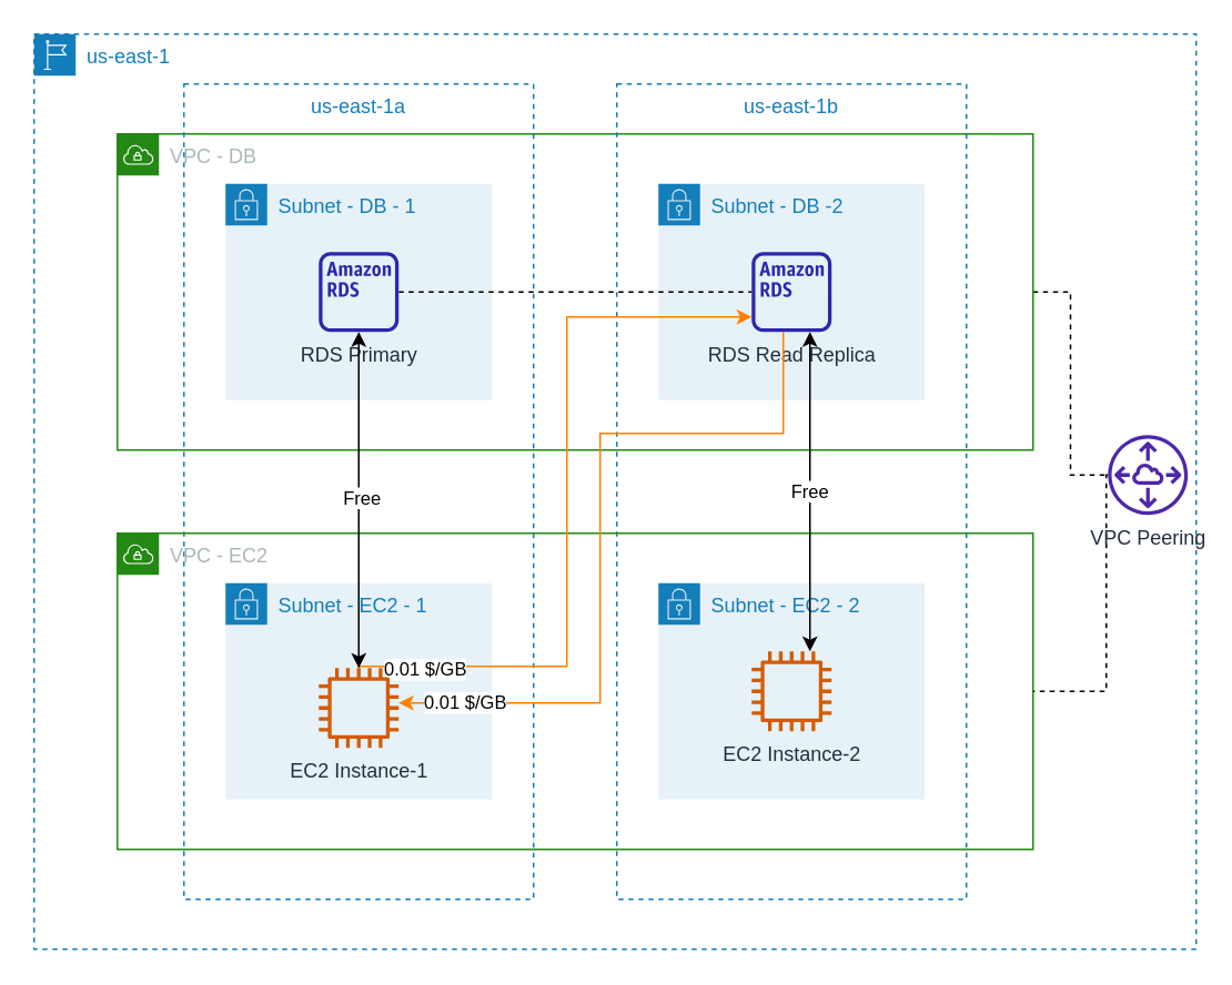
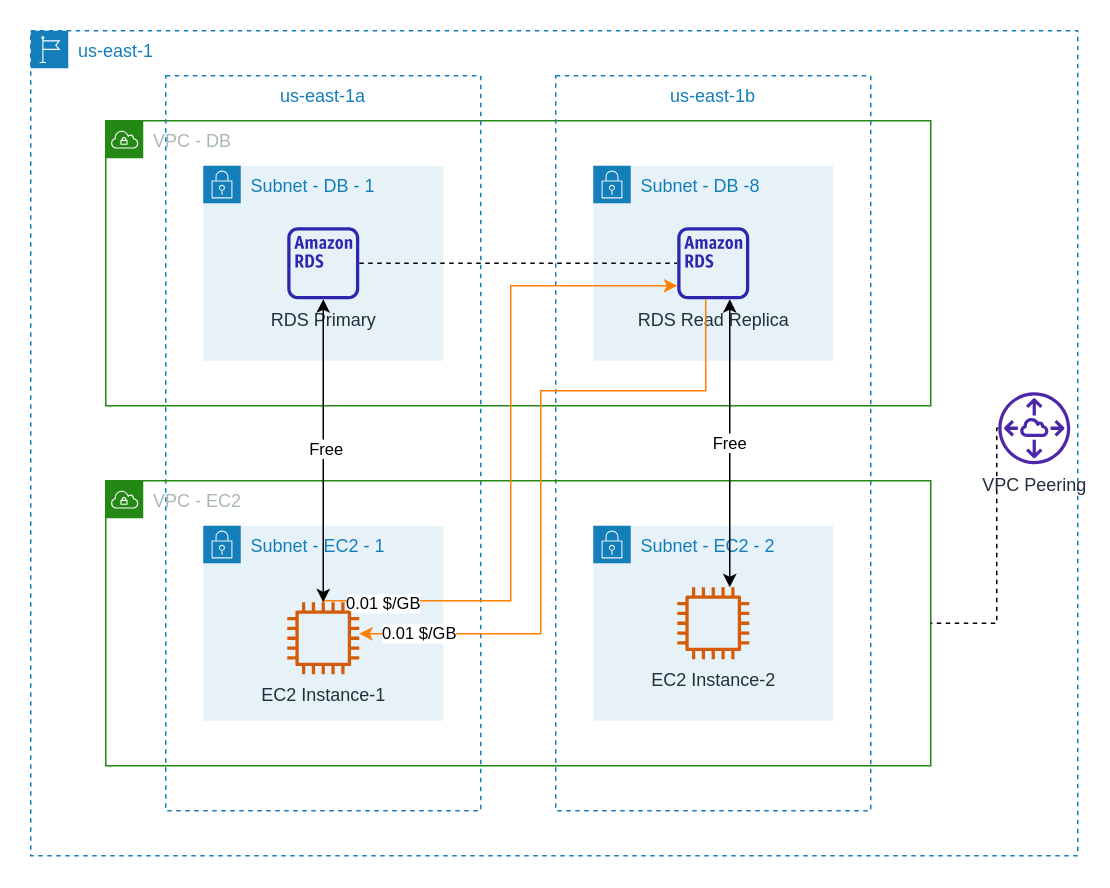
  <mxCell id="0" />
  <mxCell id="1" parent="0" />
- <mxCell id="2" style="edgeStyle=orthogonalEdgeStyle;rounded=0;orthogonalLoop=1;jettySize=auto;html=1;startArrow=none;startFill=0;endArrow=none;endFill=0;dashed=1;" parent="1" source="3" target="26" edge="1"><mxGeometry relative="1" as="geometry" /></mxCell>
  <mxCell id="3" value="VPC - DB" style="points=[[0,0],[0.25,0],[0.5,0],[0.75,0],[1,0],[1,0.25],[1,0.5],[1,0.75],[1,1],[0.75,1],[0.5,1],[0.25,1],[0,1],[0,0.75],[0,0.5],[0,0.25]];outlineConnect=0;gradientColor=none;html=1;whiteSpace=wrap;fontSize=12;fontStyle=0;container=1;pointerEvents=0;collapsible=0;recursiveResize=0;shape=mxgraph.aws4.group;grIcon=mxgraph.aws4.group_vpc;strokeColor=#248814;fillColor=none;verticalAlign=top;align=left;spacingLeft=30;fontColor=#AAB7B8;dashed=0;" parent="1" vertex="1"><mxGeometry x="70" y="80" width="550" height="190" as="geometry" /></mxCell>
  <mxCell id="4" value="us-east-1" style="points=[[0,0],[0.25,0],[0.5,0],[0.75,0],[1,0],[1,0.25],[1,0.5],[1,0.75],[1,1],[0.75,1],[0.5,1],[0.25,1],[0,1],[0,0.75],[0,0.5],[0,0.25]];outlineConnect=0;gradientColor=none;html=1;whiteSpace=wrap;fontSize=12;fontStyle=0;container=0;pointerEvents=0;collapsible=0;recursiveResize=0;shape=mxgraph.aws4.group;grIcon=mxgraph.aws4.group_region;strokeColor=#147EBA;fillColor=none;verticalAlign=top;align=left;spacingLeft=30;fontColor=#147EBA;dashed=1;" parent="1" vertex="1"><mxGeometry x="20" y="20" width="698" height="550" as="geometry" /></mxCell>
  <mxCell id="5" value="us-east-1b" style="fillColor=none;strokeColor=#147EBA;dashed=1;verticalAlign=top;fontStyle=0;fontColor=#147EBA;" parent="1" vertex="1"><mxGeometry x="370" y="50" width="210" height="490" as="geometry" /></mxCell>
- <mxCell id="6" value="Subnet - DB -2" style="points=[[0,0],[0.25,0],[0.5,0],[0.75,0],[1,0],[1,0.25],[1,0.5],[1,0.75],[1,1],[0.75,1],[0.5,1],[0.25,1],[0,1],[0,0.75],[0,0.5],[0,0.25]];outlineConnect=0;gradientColor=none;html=1;whiteSpace=wrap;fontSize=12;fontStyle=0;container=0;pointerEvents=0;collapsible=0;recursiveResize=0;shape=mxgraph.aws4.group;grIcon=mxgraph.aws4.group_security_group;grStroke=0;strokeColor=#147EBA;fillColor=#E6F2F8;verticalAlign=top;align=left;spacingLeft=30;fontColor=#147EBA;dashed=0;" parent="1" vertex="1"><mxGeometry x="395" y="110" width="160" height="130" as="geometry" /></mxCell>
+ <mxCell id="6" value="Subnet - DB -8" style="points=[[0,0],[0.25,0],[0.5,0],[0.75,0],[1,0],[1,0.25],[1,0.5],[1,0.75],[1,1],[0.75,1],[0.5,1],[0.25,1],[0,1],[0,0.75],[0,0.5],[0,0.25]];outlineConnect=0;gradientColor=none;html=1;whiteSpace=wrap;fontSize=12;fontStyle=0;container=0;pointerEvents=0;collapsible=0;recursiveResize=0;shape=mxgraph.aws4.group;grIcon=mxgraph.aws4.group_security_group;grStroke=0;strokeColor=#147EBA;fillColor=#E6F2F8;verticalAlign=top;align=left;spacingLeft=30;fontColor=#147EBA;dashed=0;" parent="1" vertex="1"><mxGeometry x="395" y="110" width="160" height="130" as="geometry" /></mxCell>
  <mxCell id="7" value="us-east-1a" style="fillColor=none;strokeColor=#147EBA;dashed=1;verticalAlign=top;fontStyle=0;fontColor=#147EBA;" parent="1" vertex="1"><mxGeometry x="110" y="50" width="210" height="490" as="geometry" /></mxCell>
  <mxCell id="8" value="Subnet - DB - 1" style="points=[[0,0],[0.25,0],[0.5,0],[0.75,0],[1,0],[1,0.25],[1,0.5],[1,0.75],[1,1],[0.75,1],[0.5,1],[0.25,1],[0,1],[0,0.75],[0,0.5],[0,0.25]];outlineConnect=0;gradientColor=none;html=1;whiteSpace=wrap;fontSize=12;fontStyle=0;container=0;pointerEvents=0;collapsible=0;recursiveResize=0;shape=mxgraph.aws4.group;grIcon=mxgraph.aws4.group_security_group;grStroke=0;strokeColor=#147EBA;fillColor=#E6F2F8;verticalAlign=top;align=left;spacingLeft=30;fontColor=#147EBA;dashed=0;" parent="1" vertex="1"><mxGeometry x="135" y="110" width="160" height="130" as="geometry" /></mxCell>
  <mxCell id="9" style="edgeStyle=orthogonalEdgeStyle;rounded=0;orthogonalLoop=1;jettySize=auto;html=1;endArrow=none;endFill=0;dashed=1;" parent="1" source="10" target="11" edge="1"><mxGeometry relative="1" as="geometry" /></mxCell>
  <mxCell id="10" value="RDS Primary" style="sketch=0;outlineConnect=0;fontColor=#232F3E;gradientColor=none;fillColor=#2E27AD;strokeColor=none;dashed=0;verticalLabelPosition=bottom;verticalAlign=top;align=center;html=1;fontSize=12;fontStyle=0;aspect=fixed;pointerEvents=1;shape=mxgraph.aws4.rds_instance_alt;" parent="1" vertex="1"><mxGeometry x="191" y="151" width="48" height="48" as="geometry" /></mxCell>
  <mxCell id="11" value="RDS Read Replica" style="sketch=0;outlineConnect=0;fontColor=#232F3E;gradientColor=none;fillColor=#2E27AD;strokeColor=none;dashed=0;verticalLabelPosition=bottom;verticalAlign=top;align=center;html=1;fontSize=12;fontStyle=0;aspect=fixed;pointerEvents=1;shape=mxgraph.aws4.rds_instance_alt;" parent="1" vertex="1"><mxGeometry x="451" y="151" width="48" height="48" as="geometry" /></mxCell>
  <mxCell id="12" value="VPC - EC2" style="points=[[0,0],[0.25,0],[0.5,0],[0.75,0],[1,0],[1,0.25],[1,0.5],[1,0.75],[1,1],[0.75,1],[0.5,1],[0.25,1],[0,1],[0,0.75],[0,0.5],[0,0.25]];outlineConnect=0;gradientColor=none;html=1;whiteSpace=wrap;fontSize=12;fontStyle=0;container=0;pointerEvents=0;collapsible=0;recursiveResize=0;shape=mxgraph.aws4.group;grIcon=mxgraph.aws4.group_vpc;strokeColor=#248814;fillColor=none;verticalAlign=top;align=left;spacingLeft=30;fontColor=#AAB7B8;dashed=0;" parent="1" vertex="1"><mxGeometry x="70" y="320" width="550" height="190" as="geometry" /></mxCell>
  <mxCell id="13" value="Subnet - EC2 - 1" style="points=[[0,0],[0.25,0],[0.5,0],[0.75,0],[1,0],[1,0.25],[1,0.5],[1,0.75],[1,1],[0.75,1],[0.5,1],[0.25,1],[0,1],[0,0.75],[0,0.5],[0,0.25]];outlineConnect=0;gradientColor=none;html=1;whiteSpace=wrap;fontSize=12;fontStyle=0;container=0;pointerEvents=0;collapsible=0;recursiveResize=0;shape=mxgraph.aws4.group;grIcon=mxgraph.aws4.group_security_group;grStroke=0;strokeColor=#147EBA;fillColor=#E6F2F8;verticalAlign=top;align=left;spacingLeft=30;fontColor=#147EBA;dashed=0;" parent="1" vertex="1"><mxGeometry x="135" y="350" width="160" height="130" as="geometry" /></mxCell>
  <mxCell id="14" value="Subnet - EC2 - 2" style="points=[[0,0],[0.25,0],[0.5,0],[0.75,0],[1,0],[1,0.25],[1,0.5],[1,0.75],[1,1],[0.75,1],[0.5,1],[0.25,1],[0,1],[0,0.75],[0,0.5],[0,0.25]];outlineConnect=0;gradientColor=none;html=1;whiteSpace=wrap;fontSize=12;fontStyle=0;container=0;pointerEvents=0;collapsible=0;recursiveResize=0;shape=mxgraph.aws4.group;grIcon=mxgraph.aws4.group_security_group;grStroke=0;strokeColor=#147EBA;fillColor=#E6F2F8;verticalAlign=top;align=left;spacingLeft=30;fontColor=#147EBA;dashed=0;" parent="1" vertex="1"><mxGeometry x="395" y="350" width="160" height="130" as="geometry" /></mxCell>
  <mxCell id="15" style="edgeStyle=orthogonalEdgeStyle;rounded=0;orthogonalLoop=1;jettySize=auto;html=1;startArrow=none;startFill=0;strokeColor=#FF8000;" parent="1" source="17" target="11" edge="1"><mxGeometry relative="1" as="geometry"><Array as="points"><mxPoint x="340" y="400" /><mxPoint x="340" y="190" /></Array></mxGeometry></mxCell>
  <mxCell id="16" value="0.01 $/GB" style="edgeLabel;html=1;align=center;verticalAlign=middle;resizable=0;points=[];" parent="15" vertex="1" connectable="0"><mxGeometry x="-0.86" y="-1" relative="1" as="geometry"><mxPoint x="9" as="offset" /></mxGeometry></mxCell>
  <mxCell id="17" value="EC2 Instance-1" style="sketch=0;outlineConnect=0;fontColor=#232F3E;gradientColor=none;fillColor=#D45B07;strokeColor=none;dashed=0;verticalLabelPosition=bottom;verticalAlign=top;align=center;html=1;fontSize=12;fontStyle=0;aspect=fixed;pointerEvents=1;shape=mxgraph.aws4.instance2;" parent="1" vertex="1"><mxGeometry x="191" y="401" width="48" height="48" as="geometry" /></mxCell>
  <mxCell id="18" value="EC2 Instance-2" style="sketch=0;outlineConnect=0;fontColor=#232F3E;gradientColor=none;fillColor=#D45B07;strokeColor=none;dashed=0;verticalLabelPosition=bottom;verticalAlign=top;align=center;html=1;fontSize=12;fontStyle=0;aspect=fixed;pointerEvents=1;shape=mxgraph.aws4.instance2;" parent="1" vertex="1"><mxGeometry x="451" y="391" width="48" height="48" as="geometry" /></mxCell>
  <mxCell id="19" style="edgeStyle=orthogonalEdgeStyle;rounded=0;orthogonalLoop=1;jettySize=auto;html=1;startArrow=classic;startFill=1;" parent="1" source="10" target="17" edge="1"><mxGeometry relative="1" as="geometry" /></mxCell>
  <mxCell id="20" value="Free" style="edgeLabel;html=1;align=center;verticalAlign=middle;resizable=0;points=[];" parent="19" vertex="1" connectable="0"><mxGeometry x="-0.021" y="1" relative="1" as="geometry"><mxPoint as="offset" /></mxGeometry></mxCell>
  <mxCell id="21" style="edgeStyle=orthogonalEdgeStyle;rounded=0;orthogonalLoop=1;jettySize=auto;html=1;startArrow=classic;startFill=1;" parent="1" edge="1"><mxGeometry relative="1" as="geometry"><mxPoint x="486" y="199" as="sourcePoint" /><mxPoint x="486" y="391" as="targetPoint" /></mxGeometry></mxCell>
  <mxCell id="22" value="Free" style="edgeLabel;html=1;align=center;verticalAlign=middle;resizable=0;points=[];" parent="21" vertex="1" connectable="0"><mxGeometry x="-0.01" y="-1" relative="1" as="geometry"><mxPoint as="offset" /></mxGeometry></mxCell>
  <mxCell id="23" style="edgeStyle=orthogonalEdgeStyle;rounded=0;orthogonalLoop=1;jettySize=auto;html=1;startArrow=none;startFill=0;strokeColor=#FF8000;" parent="1" source="11" target="17" edge="1"><mxGeometry relative="1" as="geometry"><Array as="points"><mxPoint x="470" y="260" /><mxPoint x="360" y="260" /><mxPoint x="360" y="422" /></Array></mxGeometry></mxCell>
  <mxCell id="24" value="0.01 $/GB" style="edgeLabel;html=1;align=center;verticalAlign=middle;resizable=0;points=[];" parent="23" vertex="1" connectable="0"><mxGeometry x="0.865" y="3" relative="1" as="geometry"><mxPoint x="8" y="-4" as="offset" /></mxGeometry></mxCell>
  <mxCell id="25" style="edgeStyle=orthogonalEdgeStyle;rounded=0;orthogonalLoop=1;jettySize=auto;html=1;entryX=1;entryY=0.5;entryDx=0;entryDy=0;startArrow=none;startFill=0;endArrow=none;endFill=0;dashed=1;" parent="1" source="26" target="12" edge="1"><mxGeometry relative="1" as="geometry"><Array as="points"><mxPoint x="664" y="415" /></Array></mxGeometry></mxCell>
  <mxCell id="26" value="VPC Peering" style="sketch=0;outlineConnect=0;fontColor=#232F3E;gradientColor=none;fillColor=#4D27AA;strokeColor=none;dashed=0;verticalLabelPosition=bottom;verticalAlign=top;align=center;html=1;fontSize=12;fontStyle=0;aspect=fixed;pointerEvents=1;shape=mxgraph.aws4.peering;" parent="1" vertex="1"><mxGeometry x="665" y="261" width="48" height="48" as="geometry" /></mxCell>
